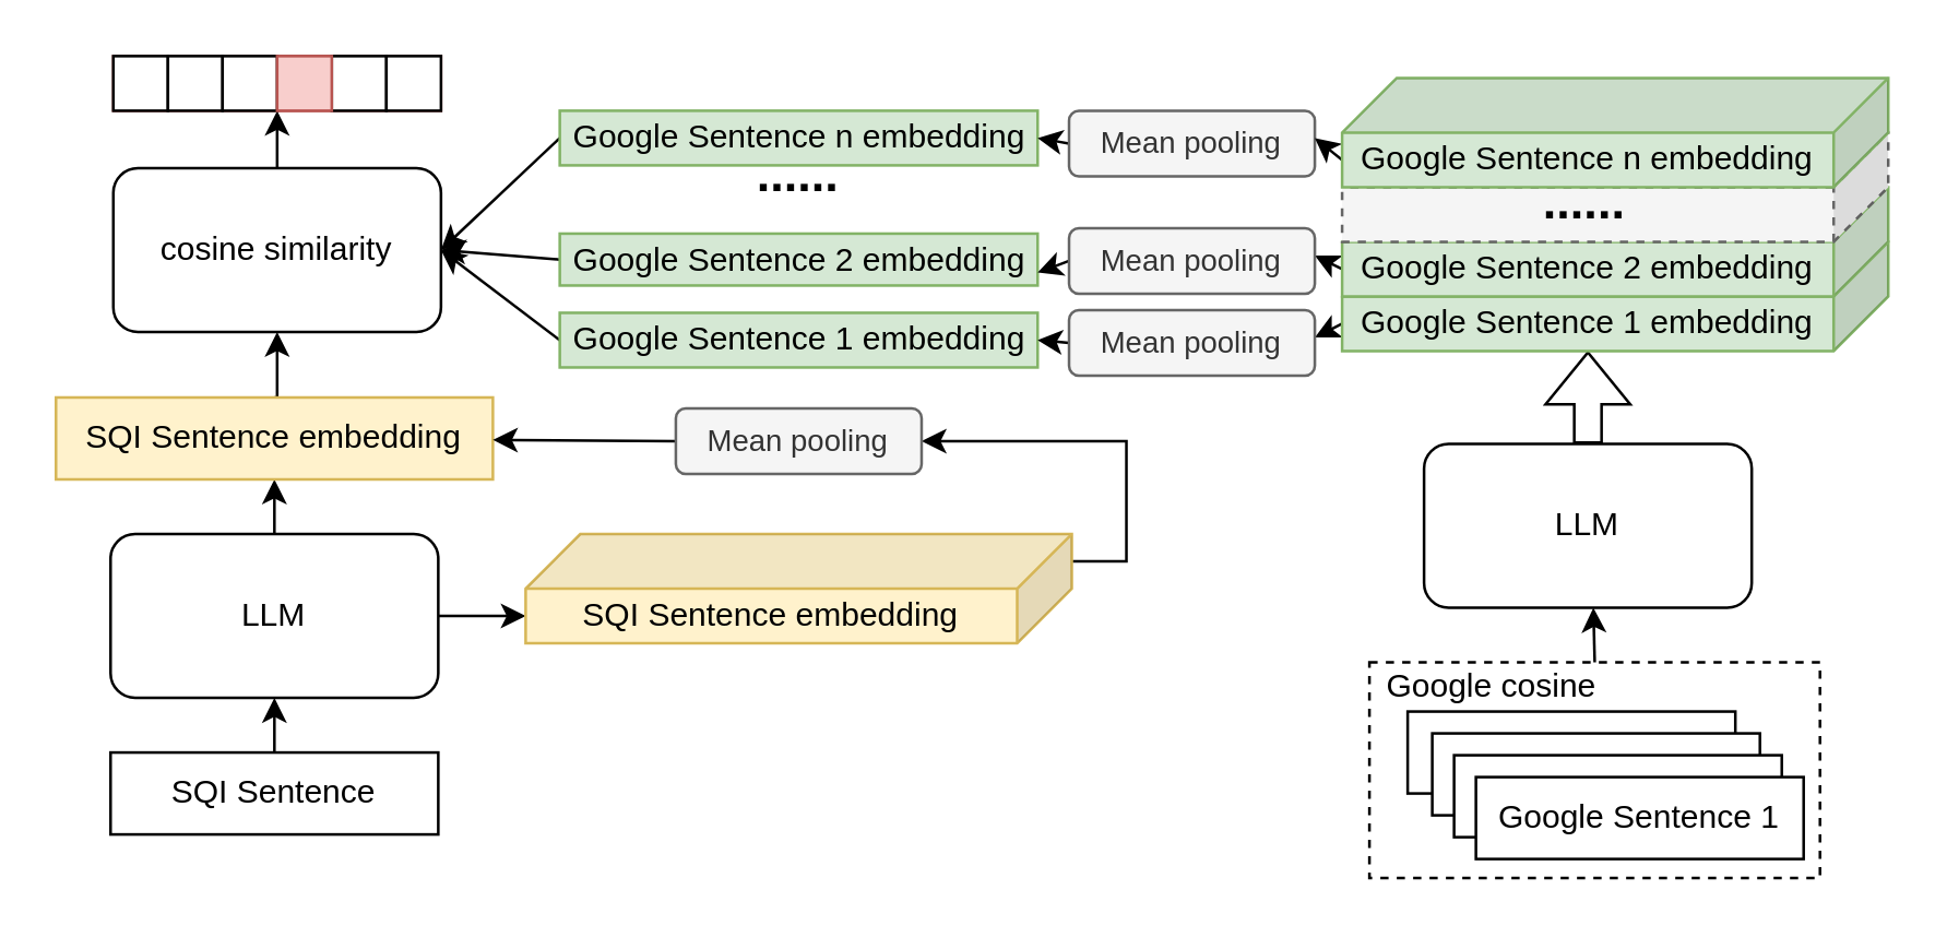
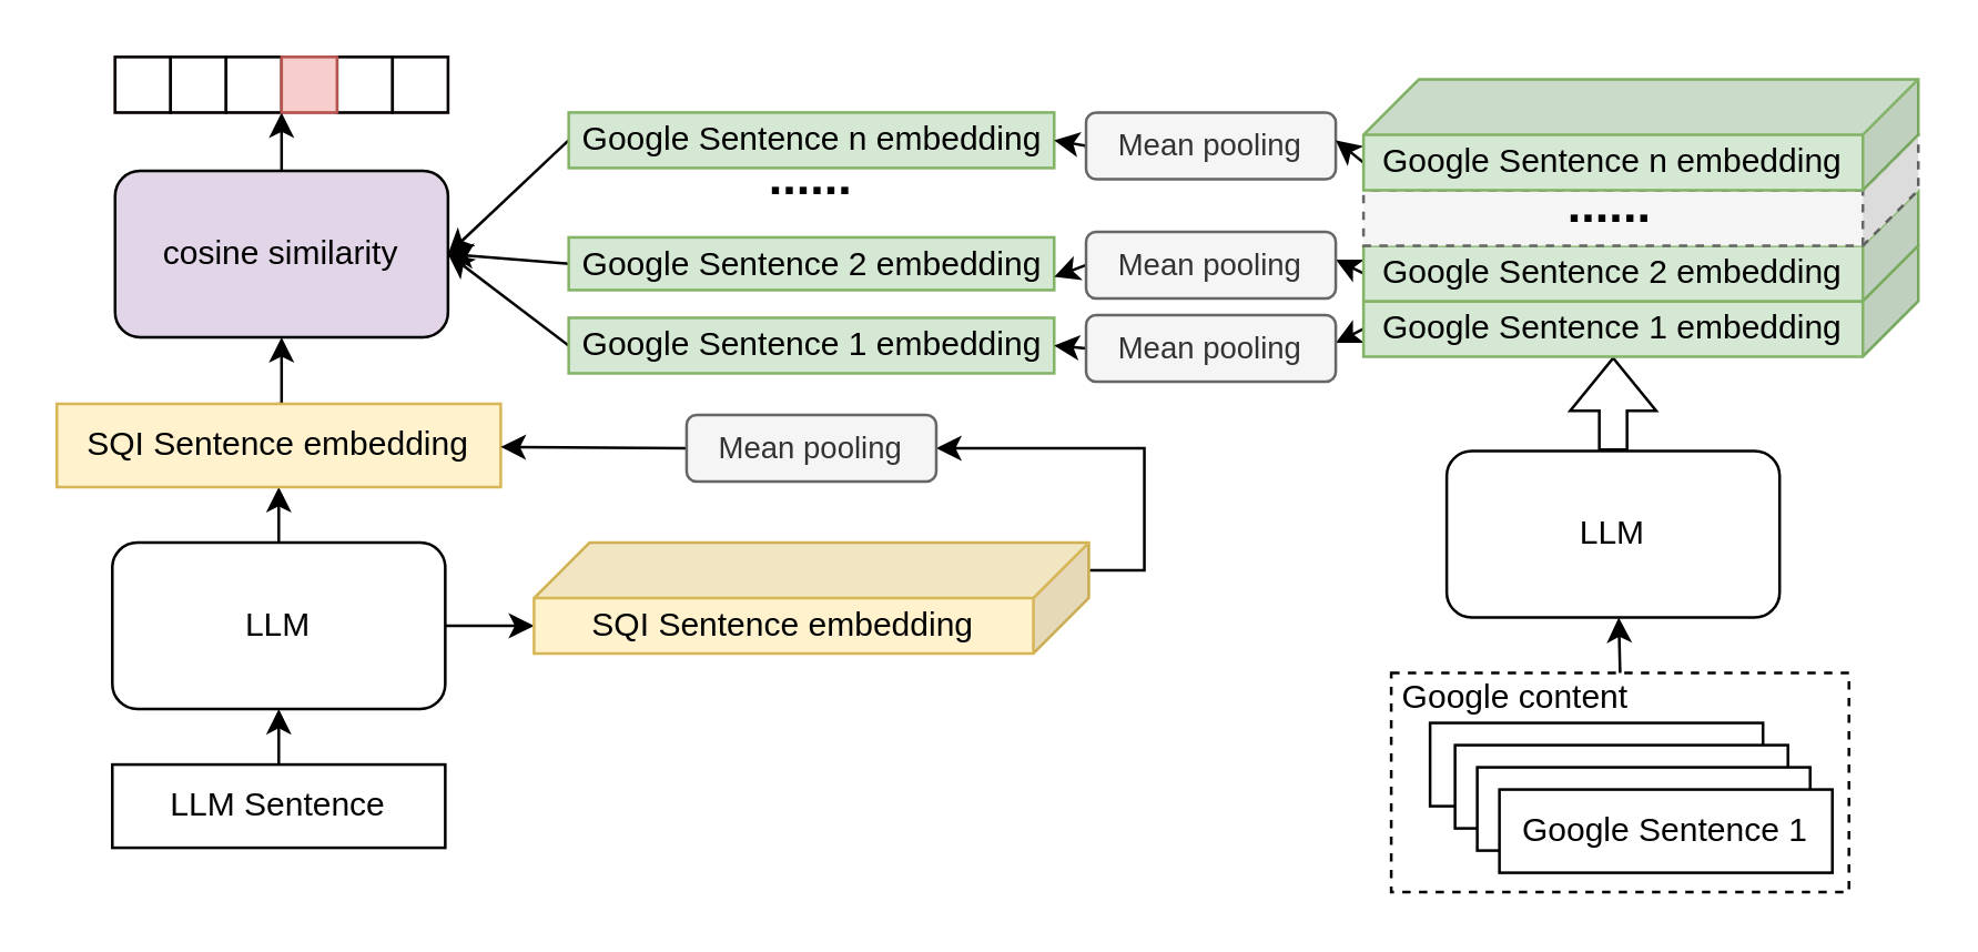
  <mxCell id="0" />
  <mxCell id="1" parent="0" />
  <mxCell id="2" value="" style="rounded=0;whiteSpace=wrap;html=1;fillColor=none;dashed=1;" vertex="1" parent="1"><mxGeometry x="501" y="242" width="165" height="79" as="geometry" /></mxCell>
  <mxCell id="3" style="edgeStyle=orthogonalEdgeStyle;rounded=0;orthogonalLoop=1;jettySize=auto;html=1;exitX=0.5;exitY=0;exitDx=0;exitDy=0;entryX=0.5;entryY=1;entryDx=0;entryDy=0;" edge="1" parent="1" source="4" target="7"><mxGeometry relative="1" as="geometry" /></mxCell>
- <mxCell id="4" value="SQI Sentence" style="rounded=0;whiteSpace=wrap;html=1;" vertex="1" parent="1"><mxGeometry x="40" y="275" width="120" height="30" as="geometry" /></mxCell>
+ <mxCell id="4" value="LLM Sentence" style="rounded=0;whiteSpace=wrap;html=1;" vertex="1" parent="1"><mxGeometry x="40" y="275" width="120" height="30" as="geometry" /></mxCell>
  <mxCell id="5" style="edgeStyle=orthogonalEdgeStyle;rounded=0;orthogonalLoop=1;jettySize=auto;html=1;exitX=0.5;exitY=0;exitDx=0;exitDy=0;entryX=0.5;entryY=1;entryDx=0;entryDy=0;" edge="1" parent="1" source="7" target="15"><mxGeometry relative="1" as="geometry" /></mxCell>
  <mxCell id="6" style="rounded=0;orthogonalLoop=1;jettySize=auto;html=1;exitX=1;exitY=0.5;exitDx=0;exitDy=0;entryX=0;entryY=0;entryDx=200;entryDy=30;entryPerimeter=0;" edge="1" parent="1" source="7" target="49"><mxGeometry relative="1" as="geometry" /></mxCell>
  <mxCell id="7" value="LLM" style="rounded=1;whiteSpace=wrap;html=1;" vertex="1" parent="1"><mxGeometry x="40" y="195" width="120" height="60" as="geometry" /></mxCell>
  <mxCell id="8" value="Google Sentence n" style="rounded=0;whiteSpace=wrap;html=1;" vertex="1" parent="1"><mxGeometry x="515" y="260" width="120" height="30" as="geometry" /></mxCell>
  <mxCell id="9" value="LLM" style="rounded=1;whiteSpace=wrap;html=1;" vertex="1" parent="1"><mxGeometry x="521" y="162" width="120" height="60" as="geometry" /></mxCell>
  <mxCell id="10" value="Google Sentence 2" style="rounded=0;whiteSpace=wrap;html=1;" vertex="1" parent="1"><mxGeometry x="524" y="268" width="120" height="30" as="geometry" /></mxCell>
  <mxCell id="11" value="Google Sentence 2" style="rounded=0;whiteSpace=wrap;html=1;" vertex="1" parent="1"><mxGeometry x="532" y="276" width="120" height="30" as="geometry" /></mxCell>
  <mxCell id="12" value="Google Sentence 1" style="rounded=0;whiteSpace=wrap;html=1;" vertex="1" parent="1"><mxGeometry x="540" y="284" width="120" height="30" as="geometry" /></mxCell>
  <mxCell id="13" style="edgeStyle=orthogonalEdgeStyle;rounded=0;orthogonalLoop=1;jettySize=auto;html=1;exitX=0.5;exitY=0;exitDx=0;exitDy=0;entryX=0.5;entryY=1;entryDx=0;entryDy=0;" edge="1" parent="1" source="2"><mxGeometry relative="1" as="geometry"><mxPoint x="583" y="222" as="targetPoint" /></mxGeometry></mxCell>
  <mxCell id="14" style="edgeStyle=orthogonalEdgeStyle;rounded=0;orthogonalLoop=1;jettySize=auto;html=1;exitX=0.5;exitY=0;exitDx=0;exitDy=0;entryX=0.5;entryY=1;entryDx=0;entryDy=0;" edge="1" parent="1" source="15" target="23"><mxGeometry relative="1" as="geometry" /></mxCell>
  <mxCell id="15" value="SQI Sentence embedding" style="rounded=0;whiteSpace=wrap;html=1;fillColor=#fff2cc;strokeColor=#d6b656;" vertex="1" parent="1"><mxGeometry x="20" y="145" width="160" height="30" as="geometry" /></mxCell>
  <mxCell id="16" style="rounded=0;orthogonalLoop=1;jettySize=auto;html=1;exitX=0;exitY=0.5;exitDx=0;exitDy=0;entryX=1;entryY=0.5;entryDx=0;entryDy=0;" edge="1" parent="1" source="17" target="23"><mxGeometry relative="1" as="geometry" /></mxCell>
  <mxCell id="17" value="Google Sentence 1 embedding" style="rounded=0;whiteSpace=wrap;html=1;fillColor=#d5e8d4;strokeColor=#82b366;" vertex="1" parent="1"><mxGeometry x="204.5" y="114" width="175" height="20" as="geometry" /></mxCell>
  <mxCell id="18" style="rounded=0;orthogonalLoop=1;jettySize=auto;html=1;exitX=0;exitY=0.5;exitDx=0;exitDy=0;entryX=1;entryY=0.5;entryDx=0;entryDy=0;" edge="1" parent="1" source="19" target="23"><mxGeometry relative="1" as="geometry"><mxPoint x="351" y="80" as="targetPoint" /></mxGeometry></mxCell>
  <mxCell id="19" value="Google Sentence 2 embedding" style="rounded=0;whiteSpace=wrap;html=1;fillColor=#d5e8d4;strokeColor=#82b366;" vertex="1" parent="1"><mxGeometry x="204.5" y="85" width="175" height="19" as="geometry" /></mxCell>
  <mxCell id="20" style="rounded=0;orthogonalLoop=1;jettySize=auto;html=1;exitX=0;exitY=0.5;exitDx=0;exitDy=0;entryX=1;entryY=0.5;entryDx=0;entryDy=0;" edge="1" parent="1" source="21" target="23"><mxGeometry relative="1" as="geometry"><mxPoint x="351" y="80" as="targetPoint" /></mxGeometry></mxCell>
  <mxCell id="21" value="Google Sentence n embedding" style="rounded=0;whiteSpace=wrap;html=1;fillColor=#d5e8d4;strokeColor=#82b366;" vertex="1" parent="1"><mxGeometry x="204.5" y="40" width="175" height="20" as="geometry" /></mxCell>
  <mxCell id="22" style="edgeStyle=orthogonalEdgeStyle;rounded=0;orthogonalLoop=1;jettySize=auto;html=1;exitX=0.5;exitY=0;exitDx=0;exitDy=0;entryX=0;entryY=1;entryDx=0;entryDy=0;" edge="1" parent="1" source="23" target="45"><mxGeometry relative="1" as="geometry" /></mxCell>
- <mxCell id="23" value="cosine similarity" style="rounded=1;whiteSpace=wrap;html=1;" vertex="1" parent="1"><mxGeometry x="41" y="61" width="120" height="60" as="geometry" /></mxCell>
+ <mxCell id="23" value="cosine similarity" style="rounded=1;whiteSpace=wrap;html=1;fillColor=#e1d5e7;" vertex="1" parent="1"><mxGeometry x="41" y="61" width="120" height="60" as="geometry" /></mxCell>
  <mxCell id="24" value="" style="shape=flexArrow;endArrow=classic;html=1;rounded=0;exitX=0.5;exitY=0;exitDx=0;exitDy=0;entryX=0;entryY=0;entryDx=110;entryDy=40;entryPerimeter=0;" edge="1" parent="1" source="9" target="28"><mxGeometry width="50" height="50" relative="1" as="geometry"><mxPoint x="530" y="178" as="sourcePoint" /><mxPoint x="580" y="128" as="targetPoint" /></mxGeometry></mxCell>
  <mxCell id="25" style="rounded=0;orthogonalLoop=1;jettySize=auto;html=1;exitX=0.5;exitY=1;exitDx=0;exitDy=0;entryX=1;entryY=0.5;entryDx=0;entryDy=0;" edge="1" parent="1" source="26" target="21"><mxGeometry relative="1" as="geometry" /></mxCell>
  <mxCell id="26" value="&lt;font style=&quot;font-size: 11px;&quot;&gt;&lt;font style=&quot;font-size: 11px;&quot;&gt;Mean &lt;/font&gt;&lt;font style=&quot;font-size: 11px;&quot;&gt;pooling&lt;/font&gt;&lt;/font&gt;" style="rounded=1;whiteSpace=wrap;html=1;direction=south;fillColor=#f5f5f5;fontColor=#333333;strokeColor=#666666;" vertex="1" parent="1"><mxGeometry x="391" y="40" width="90" height="24" as="geometry" /></mxCell>
  <mxCell id="27" style="rounded=0;orthogonalLoop=1;jettySize=auto;html=1;exitX=0;exitY=0;exitDx=200;exitDy=30;exitPerimeter=0;entryX=0.5;entryY=0;entryDx=0;entryDy=0;" edge="1" parent="1" source="28"><mxGeometry relative="1" as="geometry"><mxPoint x="481" y="123" as="targetPoint" /></mxGeometry></mxCell>
  <mxCell id="28" value="Google Sentence 1 embedding" style="shape=cube;whiteSpace=wrap;html=1;boundedLbl=1;backgroundOutline=1;darkOpacity=0.05;darkOpacity2=0.1;flipH=1;fillColor=#d5e8d4;strokeColor=#82b366;" vertex="1" parent="1"><mxGeometry x="491" y="88" width="200" height="40" as="geometry" /></mxCell>
  <mxCell id="29" style="rounded=0;orthogonalLoop=1;jettySize=auto;html=1;exitX=0;exitY=0;exitDx=200;exitDy=30;exitPerimeter=0;entryX=0.5;entryY=0;entryDx=0;entryDy=0;" edge="1" parent="1" source="30"><mxGeometry relative="1" as="geometry"><mxPoint x="481" y="93" as="targetPoint" /></mxGeometry></mxCell>
  <mxCell id="30" value="Google Sentence 2 embedding" style="shape=cube;whiteSpace=wrap;html=1;boundedLbl=1;backgroundOutline=1;darkOpacity=0.05;darkOpacity2=0.1;flipH=1;fillColor=#d5e8d4;strokeColor=#82b366;" vertex="1" parent="1"><mxGeometry x="491" y="68" width="200" height="40" as="geometry" /></mxCell>
  <mxCell id="31" value="" style="shape=cube;whiteSpace=wrap;html=1;boundedLbl=1;backgroundOutline=1;darkOpacity=0.05;darkOpacity2=0.1;flipH=1;fillColor=#f5f5f5;strokeColor=#666666;fontColor=#333333;dashed=1;" vertex="1" parent="1"><mxGeometry x="491" y="48" width="200" height="40" as="geometry" /></mxCell>
  <mxCell id="32" style="rounded=0;orthogonalLoop=1;jettySize=auto;html=1;exitX=0;exitY=0;exitDx=200;exitDy=30;exitPerimeter=0;entryX=0.5;entryY=0;entryDx=0;entryDy=0;strokeWidth=1;targetPerimeterSpacing=0;" edge="1" parent="1" source="33"><mxGeometry relative="1" as="geometry"><mxPoint x="481" y="50" as="targetPoint" /></mxGeometry></mxCell>
  <mxCell id="33" value="Google Sentence n embedding" style="shape=cube;whiteSpace=wrap;html=1;boundedLbl=1;backgroundOutline=1;darkOpacity=0.05;darkOpacity2=0.1;flipH=1;fillColor=#d5e8d4;strokeColor=#82b366;" vertex="1" parent="1"><mxGeometry x="491" y="28" width="200" height="40" as="geometry" /></mxCell>
  <mxCell id="34" value="&lt;p style=&quot;line-height: 40%;&quot;&gt;&lt;span style=&quot;font-size: 18px;&quot;&gt;&lt;b&gt;......&lt;/b&gt;&lt;/span&gt;&lt;/p&gt;" style="text;strokeColor=none;align=center;fillColor=none;html=1;verticalAlign=middle;whiteSpace=wrap;rounded=0;" vertex="1" parent="1"><mxGeometry x="550" y="60" width="60" height="30" as="geometry" /></mxCell>
  <mxCell id="35" value="&lt;p style=&quot;line-height: 40%;&quot;&gt;&lt;span style=&quot;font-size: 18px;&quot;&gt;&lt;b&gt;......&lt;/b&gt;&lt;/span&gt;&lt;/p&gt;" style="text;strokeColor=none;align=center;fillColor=none;html=1;verticalAlign=middle;whiteSpace=wrap;rounded=0;" vertex="1" parent="1"><mxGeometry x="262" y="50" width="60" height="30" as="geometry" /></mxCell>
  <mxCell id="36" style="rounded=0;orthogonalLoop=1;jettySize=auto;html=1;exitX=0.5;exitY=1;exitDx=0;exitDy=0;entryX=1;entryY=0.75;entryDx=0;entryDy=0;" edge="1" parent="1" source="37" target="19"><mxGeometry relative="1" as="geometry" /></mxCell>
  <mxCell id="37" value="&lt;font style=&quot;font-size: 11px;&quot;&gt;&lt;font style=&quot;font-size: 11px;&quot;&gt;Mean &lt;/font&gt;&lt;font style=&quot;font-size: 11px;&quot;&gt;pooling&lt;/font&gt;&lt;/font&gt;" style="rounded=1;whiteSpace=wrap;html=1;direction=south;fillColor=#f5f5f5;fontColor=#333333;strokeColor=#666666;" vertex="1" parent="1"><mxGeometry x="391" y="83" width="90" height="24" as="geometry" /></mxCell>
  <mxCell id="38" style="rounded=0;orthogonalLoop=1;jettySize=auto;html=1;exitX=0.5;exitY=1;exitDx=0;exitDy=0;entryX=1;entryY=0.5;entryDx=0;entryDy=0;" edge="1" parent="1" source="39" target="17"><mxGeometry relative="1" as="geometry" /></mxCell>
  <mxCell id="39" value="&lt;font style=&quot;font-size: 11px;&quot;&gt;&lt;font style=&quot;font-size: 11px;&quot;&gt;Mean &lt;/font&gt;&lt;font style=&quot;font-size: 11px;&quot;&gt;pooling&lt;/font&gt;&lt;/font&gt;" style="rounded=1;whiteSpace=wrap;html=1;direction=south;fillColor=#f5f5f5;fontColor=#333333;strokeColor=#666666;" vertex="1" parent="1"><mxGeometry x="391" y="113" width="90" height="24" as="geometry" /></mxCell>
  <mxCell id="40" value="" style="group;fillColor=#f8cecc;strokeColor=#b85450;container=0;" vertex="1" connectable="0" parent="1"><mxGeometry x="41" y="20" width="120" height="20" as="geometry" /></mxCell>
  <mxCell id="41" value="" style="whiteSpace=wrap;html=1;aspect=fixed;" vertex="1" parent="1"><mxGeometry x="41" y="20" width="20" height="20" as="geometry" /></mxCell>
  <mxCell id="42" value="" style="whiteSpace=wrap;html=1;aspect=fixed;" vertex="1" parent="1"><mxGeometry x="61" y="20" width="20" height="20" as="geometry" /></mxCell>
  <mxCell id="43" value="" style="whiteSpace=wrap;html=1;aspect=fixed;" vertex="1" parent="1"><mxGeometry x="81" y="20" width="20" height="20" as="geometry" /></mxCell>
  <mxCell id="44" value="" style="whiteSpace=wrap;html=1;aspect=fixed;" vertex="1" parent="1"><mxGeometry x="121" y="20" width="20" height="20" as="geometry" /></mxCell>
  <mxCell id="45" value="" style="whiteSpace=wrap;html=1;aspect=fixed;fillColor=#f8cecc;strokeColor=#b85450;" vertex="1" parent="1"><mxGeometry x="101" y="20" width="20" height="20" as="geometry" /></mxCell>
  <mxCell id="46" value="" style="whiteSpace=wrap;html=1;aspect=fixed;" vertex="1" parent="1"><mxGeometry x="141" y="20" width="20" height="20" as="geometry" /></mxCell>
- <mxCell id="47" value="Google cosine" style="text;strokeColor=none;align=center;fillColor=none;html=1;verticalAlign=middle;whiteSpace=wrap;rounded=0;" vertex="1" parent="1"><mxGeometry x="501" y="236" width="90" height="30" as="geometry" /></mxCell>
+ <mxCell id="47" value="Google content" style="text;strokeColor=none;align=center;fillColor=none;html=1;verticalAlign=middle;whiteSpace=wrap;rounded=0;" vertex="1" parent="1"><mxGeometry x="501" y="236" width="90" height="30" as="geometry" /></mxCell>
  <mxCell id="48" style="edgeStyle=orthogonalEdgeStyle;rounded=0;orthogonalLoop=1;jettySize=auto;html=1;exitX=0;exitY=0;exitDx=0;exitDy=10;exitPerimeter=0;entryX=0.5;entryY=0;entryDx=0;entryDy=0;" edge="1" parent="1" source="49" target="51"><mxGeometry relative="1" as="geometry" /></mxCell>
  <mxCell id="49" value="SQI Sentence embedding" style="shape=cube;whiteSpace=wrap;html=1;boundedLbl=1;backgroundOutline=1;darkOpacity=0.05;darkOpacity2=0.1;flipH=1;fillColor=#fff2cc;strokeColor=#d6b656;" vertex="1" parent="1"><mxGeometry x="192" y="195" width="200" height="40" as="geometry" /></mxCell>
  <mxCell id="50" style="rounded=0;orthogonalLoop=1;jettySize=auto;html=1;exitX=0.5;exitY=1;exitDx=0;exitDy=0;" edge="1" parent="1" source="51" target="15"><mxGeometry relative="1" as="geometry" /></mxCell>
  <mxCell id="51" value="&lt;font style=&quot;font-size: 11px;&quot;&gt;&lt;font style=&quot;font-size: 11px;&quot;&gt;Mean &lt;/font&gt;&lt;font style=&quot;font-size: 11px;&quot;&gt;pooling&lt;/font&gt;&lt;/font&gt;" style="rounded=1;whiteSpace=wrap;html=1;direction=south;fillColor=#f5f5f5;fontColor=#333333;strokeColor=#666666;" vertex="1" parent="1"><mxGeometry x="247" y="149" width="90" height="24" as="geometry" /></mxCell>
